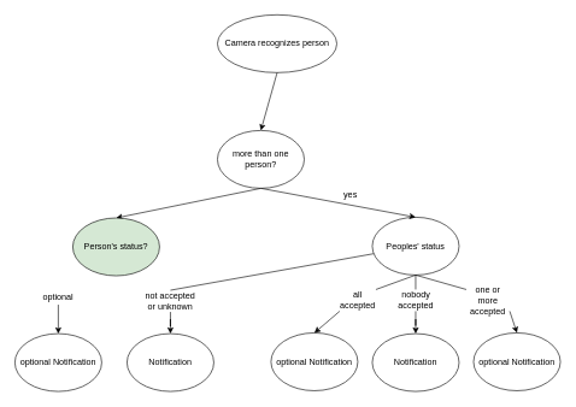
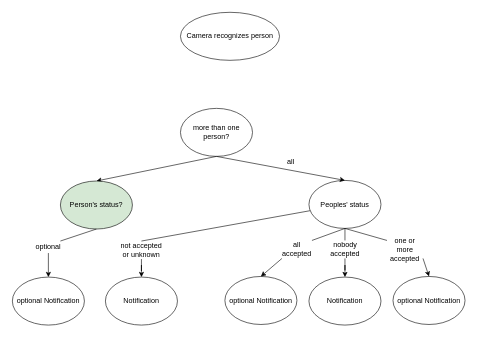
  <mxCell id="0" />
  <mxCell id="1" parent="0" />
  <mxCell id="2" value="Camera recognizes person" style="ellipse;whiteSpace=wrap;html=1;" vertex="1" parent="1"><mxGeometry x="300" y="20" width="165" height="80" as="geometry" /></mxCell>
  <mxCell id="3" value="more than one person?" style="ellipse;whiteSpace=wrap;html=1;" vertex="1" parent="1"><mxGeometry x="300" y="180" width="120" height="80" as="geometry" /></mxCell>
- <mxCell id="4" value="" style="endArrow=classic;html=1;entryX=0.5;entryY=0;entryDx=0;entryDy=0;exitX=0.5;exitY=1;exitDx=0;exitDy=0;" edge="1" parent="1" source="2" target="3"><mxGeometry width="50" height="50" relative="1" as="geometry"><mxPoint x="350" y="580" as="sourcePoint" /><mxPoint x="400" y="530" as="targetPoint" /></mxGeometry></mxCell>
  <mxCell id="5" value="" style="endArrow=classic;html=1;exitX=0.5;exitY=1;exitDx=0;exitDy=0;entryX=0.5;entryY=0;entryDx=0;entryDy=0;" edge="1" parent="1" source="3" target="6"><mxGeometry width="50" height="50" relative="1" as="geometry"><mxPoint x="350" y="570" as="sourcePoint" /><mxPoint x="120" y="300" as="targetPoint" /></mxGeometry></mxCell>
  <mxCell id="6" value="Person's status?" style="ellipse;whiteSpace=wrap;html=1;fillColor=#d5e8d4;" vertex="1" parent="1"><mxGeometry x="100" y="301" width="120" height="80" as="geometry" /></mxCell>
  <mxCell id="7" value="Notification" style="ellipse;whiteSpace=wrap;html=1;" vertex="1" parent="1"><mxGeometry x="175" y="461" width="120" height="80" as="geometry" /></mxCell>
  <mxCell id="8" value="optional Notification" style="ellipse;whiteSpace=wrap;html=1;" vertex="1" parent="1"><mxGeometry x="20" y="461" width="120" height="80" as="geometry" /></mxCell>
  <mxCell id="9" value="optional" style="text;html=1;strokeColor=none;fillColor=none;align=center;verticalAlign=middle;whiteSpace=wrap;rounded=0;" vertex="1" parent="1"><mxGeometry x="60" y="401" width="40" height="20" as="geometry" /></mxCell>
  <mxCell id="10" style="edgeStyle=orthogonalEdgeStyle;rounded=0;orthogonalLoop=1;jettySize=auto;html=1;entryX=0.5;entryY=0;entryDx=0;entryDy=0;" edge="1" parent="1" source="11" target="7"><mxGeometry relative="1" as="geometry" /></mxCell>
  <mxCell id="11" value="not accepted&lt;br&gt;or unknown" style="text;html=1;strokeColor=none;fillColor=none;align=center;verticalAlign=middle;whiteSpace=wrap;rounded=0;" vertex="1" parent="1"><mxGeometry x="190" y="401" width="90" height="30" as="geometry" /></mxCell>
+ <mxCell id="12" value="" style="endArrow=none;html=1;exitX=0.5;exitY=1;exitDx=0;exitDy=0;entryX=1;entryY=0;entryDx=0;entryDy=0;" edge="1" parent="1" source="6" target="9"><mxGeometry width="50" height="50" relative="1" as="geometry"><mxPoint x="250" y="491" as="sourcePoint" /><mxPoint x="300" y="441" as="targetPoint" /></mxGeometry></mxCell>
  <mxCell id="13" value="" style="endArrow=none;html=1;exitX=0.5;exitY=0;exitDx=0;exitDy=0;" edge="1" parent="1" source="11" target="15"><mxGeometry width="50" height="50" relative="1" as="geometry"><mxPoint x="250" y="491" as="sourcePoint" /><mxPoint x="300" y="441" as="targetPoint" /></mxGeometry></mxCell>
  <mxCell id="14" value="" style="endArrow=classic;html=1;exitX=0.5;exitY=1;exitDx=0;exitDy=0;entryX=0.5;entryY=0;entryDx=0;entryDy=0;" edge="1" parent="1" source="9" target="8"><mxGeometry width="50" height="50" relative="1" as="geometry"><mxPoint x="250" y="491" as="sourcePoint" /><mxPoint x="300" y="441" as="targetPoint" /></mxGeometry></mxCell>
  <mxCell id="15" value="Peoples' status" style="ellipse;whiteSpace=wrap;html=1;" vertex="1" parent="1"><mxGeometry x="514" y="300" width="120" height="80" as="geometry" /></mxCell>
  <mxCell id="16" value="" style="endArrow=classic;html=1;entryX=0.5;entryY=0;entryDx=0;entryDy=0;" edge="1" parent="1" target="15"><mxGeometry width="50" height="50" relative="1" as="geometry"><mxPoint x="360" y="260" as="sourcePoint" /><mxPoint x="690" y="340" as="targetPoint" /></mxGeometry></mxCell>
- <mxCell id="17" value="yes" style="text;html=1;strokeColor=none;fillColor=none;align=center;verticalAlign=middle;whiteSpace=wrap;rounded=0;" vertex="1" parent="1"><mxGeometry x="464" y="260" width="40" height="20" as="geometry" /></mxCell>
+ <mxCell id="17" value="all" style="text;html=1;strokeColor=none;fillColor=none;align=center;verticalAlign=middle;whiteSpace=wrap;rounded=0;" vertex="1" parent="1"><mxGeometry x="464" y="260" width="40" height="20" as="geometry" /></mxCell>
  <mxCell id="18" value="optional Notification" style="ellipse;whiteSpace=wrap;html=1;direction=west;" vertex="1" parent="1"><mxGeometry x="654" y="460" width="120" height="80" as="geometry" /></mxCell>
  <mxCell id="19" value="Notification" style="ellipse;whiteSpace=wrap;html=1;" vertex="1" parent="1"><mxGeometry x="514" y="461" width="120" height="80" as="geometry" /></mxCell>
  <mxCell id="20" value="optional Notification" style="ellipse;whiteSpace=wrap;html=1;" vertex="1" parent="1"><mxGeometry x="374" y="460" width="120" height="80" as="geometry" /></mxCell>
  <mxCell id="21" value="one or more accepted" style="text;html=1;strokeColor=none;fillColor=none;align=center;verticalAlign=middle;whiteSpace=wrap;rounded=0;" vertex="1" parent="1"><mxGeometry x="644" y="400" width="60" height="30" as="geometry" /></mxCell>
  <mxCell id="22" value="all accepted" style="text;html=1;strokeColor=none;fillColor=none;align=center;verticalAlign=middle;whiteSpace=wrap;rounded=0;" vertex="1" parent="1"><mxGeometry x="469" y="400" width="50" height="30" as="geometry" /></mxCell>
  <mxCell id="23" style="edgeStyle=orthogonalEdgeStyle;rounded=0;orthogonalLoop=1;jettySize=auto;html=1;entryX=0.5;entryY=0;entryDx=0;entryDy=0;" edge="1" parent="1" source="24" target="19"><mxGeometry relative="1" as="geometry" /></mxCell>
  <mxCell id="24" value="nobody accepted" style="text;html=1;strokeColor=none;fillColor=none;align=center;verticalAlign=middle;whiteSpace=wrap;rounded=0;" vertex="1" parent="1"><mxGeometry x="531.5" y="400" width="85" height="30" as="geometry" /></mxCell>
  <mxCell id="25" value="" style="endArrow=none;html=1;exitX=0.5;exitY=1;exitDx=0;exitDy=0;entryX=1;entryY=0;entryDx=0;entryDy=0;" edge="1" parent="1" target="22"><mxGeometry width="50" height="50" relative="1" as="geometry"><mxPoint x="574" y="380" as="sourcePoint" /><mxPoint x="714" y="440" as="targetPoint" /></mxGeometry></mxCell>
  <mxCell id="26" value="" style="endArrow=none;html=1;entryX=0.5;entryY=1;entryDx=0;entryDy=0;exitX=0.5;exitY=0;exitDx=0;exitDy=0;" edge="1" parent="1" source="24"><mxGeometry width="50" height="50" relative="1" as="geometry"><mxPoint x="664" y="490" as="sourcePoint" /><mxPoint x="574" y="380" as="targetPoint" /></mxGeometry></mxCell>
  <mxCell id="27" value="" style="endArrow=classic;html=1;exitX=0;exitY=1;exitDx=0;exitDy=0;entryX=0.5;entryY=0;entryDx=0;entryDy=0;" edge="1" parent="1" source="22" target="20"><mxGeometry width="50" height="50" relative="1" as="geometry"><mxPoint x="664" y="490" as="sourcePoint" /><mxPoint x="714" y="440" as="targetPoint" /></mxGeometry></mxCell>
  <mxCell id="28" value="" style="endArrow=none;html=1;exitX=0;exitY=0;exitDx=0;exitDy=0;" edge="1" parent="1" source="21"><mxGeometry width="50" height="50" relative="1" as="geometry"><mxPoint x="664" y="490" as="sourcePoint" /><mxPoint x="574" y="380" as="targetPoint" /></mxGeometry></mxCell>
  <mxCell id="29" value="" style="endArrow=classic;html=1;entryX=0.5;entryY=1;entryDx=0;entryDy=0;" edge="1" parent="1" target="18"><mxGeometry width="50" height="50" relative="1" as="geometry"><mxPoint x="704" y="430" as="sourcePoint" /><mxPoint x="714" y="440" as="targetPoint" /></mxGeometry></mxCell>
